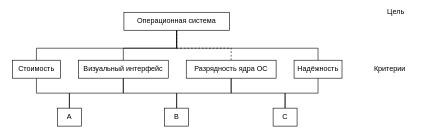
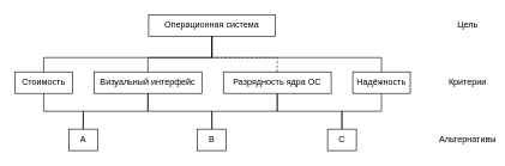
  <mxCell id="0" />
  <mxCell id="1" parent="0" />
  <mxCell id="2" style="edgeStyle=orthogonalEdgeStyle;rounded=0;orthogonalLoop=1;jettySize=auto;html=1;entryX=0.5;entryY=0;entryDx=0;entryDy=0;endArrow=none;endFill=0;" parent="1" source="6" target="13" edge="1"><mxGeometry relative="1" as="geometry"><Array as="points"><mxPoint x="294" y="80" /><mxPoint x="530" y="80" /></Array></mxGeometry></mxCell>
  <mxCell id="3" style="edgeStyle=orthogonalEdgeStyle;rounded=0;orthogonalLoop=1;jettySize=auto;html=1;entryX=0.5;entryY=0;entryDx=0;entryDy=0;endArrow=none;endFill=0;" parent="1" source="6" target="8" edge="1"><mxGeometry relative="1" as="geometry"><Array as="points"><mxPoint x="294" y="80" /><mxPoint x="60" y="80" /></Array></mxGeometry></mxCell>
  <mxCell id="4" style="edgeStyle=orthogonalEdgeStyle;rounded=0;orthogonalLoop=1;jettySize=auto;html=1;entryX=0.5;entryY=0;entryDx=0;entryDy=0;endArrow=none;endFill=0;" parent="1" source="6" target="11" edge="1"><mxGeometry relative="1" as="geometry"><Array as="points"><mxPoint x="294" y="80" /><mxPoint x="205" y="80" /></Array></mxGeometry></mxCell>
  <mxCell id="5" style="edgeStyle=orthogonalEdgeStyle;rounded=0;orthogonalLoop=1;jettySize=auto;html=1;entryX=0.5;entryY=0;entryDx=0;entryDy=0;endArrow=none;endFill=0;dashed=1;" parent="1" source="6" target="16" edge="1"><mxGeometry relative="1" as="geometry"><Array as="points"><mxPoint x="294" y="80" /><mxPoint x="385" y="80" /></Array></mxGeometry></mxCell>
  <mxCell id="6" value="Операционная система" style="rounded=0;whiteSpace=wrap;html=1;" parent="1" vertex="1"><mxGeometry x="206" y="20" width="176" height="30" as="geometry" /></mxCell>
  <mxCell id="7" style="edgeStyle=orthogonalEdgeStyle;rounded=0;orthogonalLoop=1;jettySize=auto;html=1;entryX=0.5;entryY=0;entryDx=0;entryDy=0;endArrow=none;endFill=0;" parent="1" source="8" target="17" edge="1"><mxGeometry relative="1" as="geometry" /></mxCell>
  <mxCell id="8" value="Стоимость" style="rounded=0;whiteSpace=wrap;html=1;" parent="1" vertex="1"><mxGeometry x="20" y="100" width="80" height="30" as="geometry" /></mxCell>
  <mxCell id="9" style="edgeStyle=orthogonalEdgeStyle;rounded=0;orthogonalLoop=1;jettySize=auto;html=1;entryX=0.5;entryY=0;entryDx=0;entryDy=0;endArrow=none;endFill=0;" parent="1" source="11" target="17" edge="1"><mxGeometry relative="1" as="geometry" /></mxCell>
  <mxCell id="10" style="edgeStyle=orthogonalEdgeStyle;rounded=0;orthogonalLoop=1;jettySize=auto;html=1;entryX=0.5;entryY=0;entryDx=0;entryDy=0;endArrow=none;endFill=0;" parent="1" source="11" target="18" edge="1"><mxGeometry relative="1" as="geometry" /></mxCell>
  <mxCell id="11" value="Визуальный интерфейс" style="rounded=0;whiteSpace=wrap;html=1;" parent="1" vertex="1"><mxGeometry x="130" y="100" width="150" height="30" as="geometry" /></mxCell>
  <mxCell id="12" style="edgeStyle=orthogonalEdgeStyle;rounded=0;orthogonalLoop=1;jettySize=auto;html=1;entryX=0.5;entryY=0;entryDx=0;entryDy=0;endArrow=none;endFill=0;" parent="1" source="13" target="19" edge="1"><mxGeometry relative="1" as="geometry" /></mxCell>
  <mxCell id="13" value="Надёжность" style="rounded=0;whiteSpace=wrap;html=1;" parent="1" vertex="1"><mxGeometry x="490" y="100" width="80" height="30" as="geometry" /></mxCell>
  <mxCell id="14" style="edgeStyle=orthogonalEdgeStyle;rounded=0;orthogonalLoop=1;jettySize=auto;html=1;entryX=0.5;entryY=0;entryDx=0;entryDy=0;endArrow=none;endFill=0;" parent="1" source="16" target="18" edge="1"><mxGeometry relative="1" as="geometry" /></mxCell>
  <mxCell id="15" style="edgeStyle=orthogonalEdgeStyle;rounded=0;orthogonalLoop=1;jettySize=auto;html=1;endArrow=none;endFill=0;" parent="1" source="16" target="19" edge="1"><mxGeometry relative="1" as="geometry" /></mxCell>
  <mxCell id="16" value="Разрядность ядра ОС" style="rounded=0;whiteSpace=wrap;html=1;" parent="1" vertex="1"><mxGeometry x="310" y="100" width="150" height="30" as="geometry" /></mxCell>
  <mxCell id="17" value="A" style="rounded=0;whiteSpace=wrap;html=1;" parent="1" vertex="1"><mxGeometry x="95" y="180" width="40" height="30" as="geometry" /></mxCell>
  <mxCell id="18" value="B" style="rounded=0;whiteSpace=wrap;html=1;" parent="1" vertex="1"><mxGeometry x="274" y="180" width="40" height="30" as="geometry" /></mxCell>
  <mxCell id="19" value="C" style="rounded=0;whiteSpace=wrap;html=1;" parent="1" vertex="1"><mxGeometry x="455" y="180" width="40" height="30" as="geometry" /></mxCell>
- <mxCell id="20" value="Цель" style="text;html=1;align=center;verticalAlign=middle;whiteSpace=wrap;rounded=0;" vertex="1" parent="1"><mxGeometry x="630" y="5" width="60" height="30" as="geometry" /></mxCell>
+ <mxCell id="20" value="Цель" style="text;html=1;align=center;verticalAlign=middle;whiteSpace=wrap;rounded=0;" vertex="1" parent="1"><mxGeometry x="620" y="20" width="60" height="30" as="geometry" /></mxCell>
  <mxCell id="21" value="Критерии" style="text;html=1;align=center;verticalAlign=middle;whiteSpace=wrap;rounded=0;" vertex="1" parent="1"><mxGeometry x="620" y="100" width="60" height="30" as="geometry" /></mxCell>
+ <mxCell id="22" value="Альтернативы" style="text;html=1;align=center;verticalAlign=middle;whiteSpace=wrap;rounded=0;" vertex="1" parent="1"><mxGeometry x="620" y="180" width="60" height="30" as="geometry" /></mxCell>
